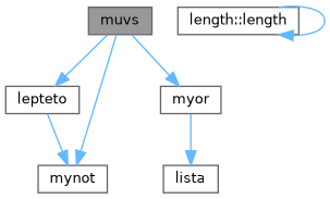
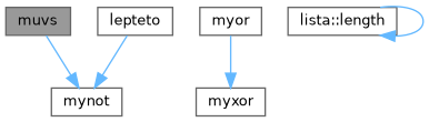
  digraph {
    rankdir=TB
    node [color=grey40 fillcolor=white fontname=Helvetica fontsize=10 shape=box style=filled]
    edge [color=steelblue1 fontname=Helvetica fontsize=10 labelfontname=Helvetica labelfontsize=10 style=solid]
    n1 [color=gray40 fillcolor=grey60 fontcolor=black height=0.2 label=muvs width=0.4]
    n2 [height=0.2 label=lepteto width=0.4]
    n3 [height=0.2 label=mynot width=0.4]
    n4 [height=0.2 label=myor width=0.4]
-   n5 [height=0.2 label=lista width=0.4]
-   n6 [height=0.2 label="length::length" width=0.4]
-   n1 -> n2
+   n5 [height=0.2 label=myxor width=0.4]
+   n6 [height=0.2 label="lista::length" width=0.4]
    n1 -> n3
-   n1 -> n4
    n2 -> n3
    n4 -> n5
    n6 -> n6
  }
